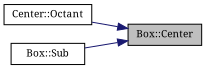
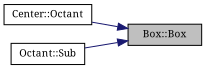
  digraph {
    fontname="Noto Serif"
    rankdir=RL
    node [color=black fillcolor=white fontname="Noto Serif" fontsize=10 shape=record style=filled]
    edge [color=midnightblue dir=back fontname="Noto Serif" fontsize=10 labelfontname=Helvetica labelfontsize=10 style=solid]
-   n1 [fillcolor=grey75 fontcolor=black height=0.2 label="Box::Center" width=0.4]
+   n1 [fillcolor=grey75 fontcolor=black height=0.2 label="Box::Box" width=0.4]
    n2 [height=0.2 label="Center::Octant" width=0.4]
-   n3 [height=0.2 label="Box::Sub" width=0.4]
+   n3 [height=0.2 label="Octant::Sub" width=0.4]
    n1 -> n2
    n1 -> n3
  }
